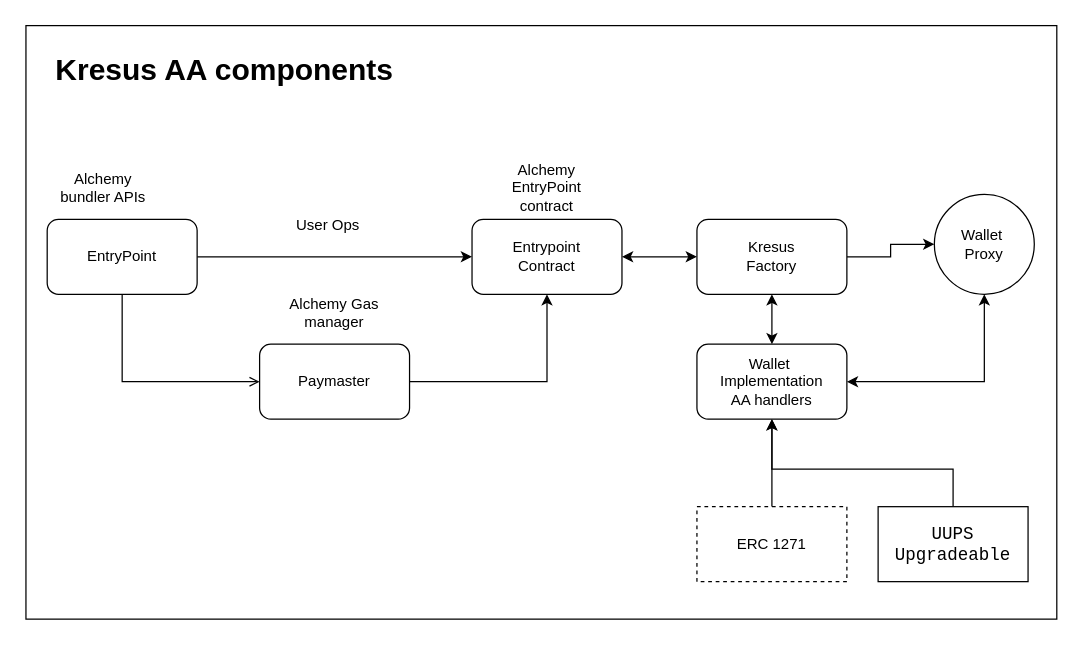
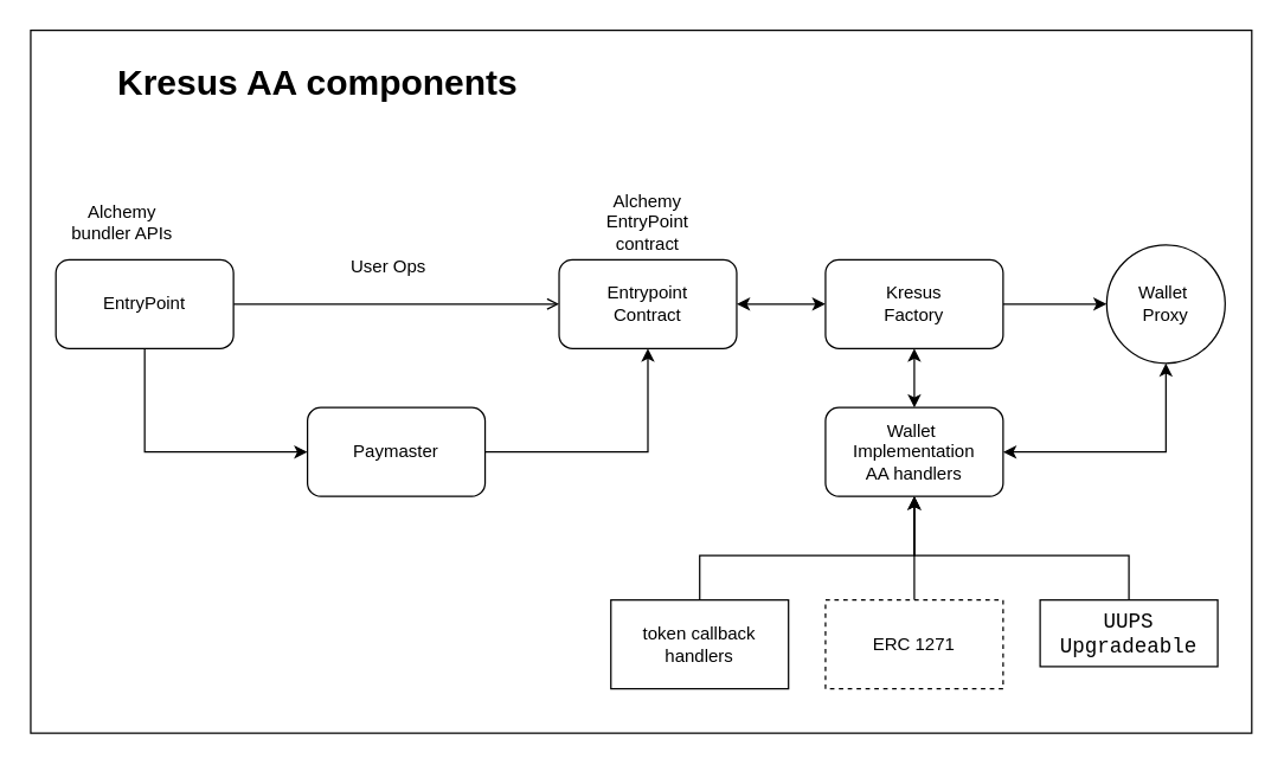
  <mxCell id="0" />
  <mxCell id="1" parent="0" />
  <mxCell id="2" value="" style="rounded=0;whiteSpace=wrap;html=1;" vertex="1" parent="1"><mxGeometry x="20" y="20" width="825" height="475" as="geometry" /></mxCell>
- <mxCell id="3" style="edgeStyle=orthogonalEdgeStyle;rounded=0;orthogonalLoop=1;jettySize=auto;html=1;" edge="1" parent="1" source="5" target="6"><mxGeometry relative="1" as="geometry" /></mxCell>
- <mxCell id="4" style="edgeStyle=orthogonalEdgeStyle;rounded=0;orthogonalLoop=1;jettySize=auto;html=1;entryX=0;entryY=0.5;entryDx=0;entryDy=0;endArrow=open;" edge="1" parent="1" source="5" target="11"><mxGeometry relative="1" as="geometry"><Array as="points"><mxPoint x="97" y="305" /></Array></mxGeometry></mxCell>
+ <mxCell id="3" style="edgeStyle=orthogonalEdgeStyle;rounded=0;orthogonalLoop=1;jettySize=auto;html=1;endArrow=open;" edge="1" parent="1" source="5" target="6"><mxGeometry relative="1" as="geometry" /></mxCell>
+ <mxCell id="4" style="edgeStyle=orthogonalEdgeStyle;rounded=0;orthogonalLoop=1;jettySize=auto;html=1;entryX=0;entryY=0.5;entryDx=0;entryDy=0;" edge="1" parent="1" source="5" target="11"><mxGeometry relative="1" as="geometry"><Array as="points"><mxPoint x="97" y="305" /></Array></mxGeometry></mxCell>
  <mxCell id="5" value="EntryPoint" style="rounded=1;whiteSpace=wrap;html=1;" vertex="1" parent="1"><mxGeometry x="37" y="175" width="120" height="60" as="geometry" /></mxCell>
  <mxCell id="6" value="Entrypoint&lt;div&gt;Contract&lt;/div&gt;" style="rounded=1;whiteSpace=wrap;html=1;" vertex="1" parent="1"><mxGeometry x="377" y="175" width="120" height="60" as="geometry" /></mxCell>
  <mxCell id="7" value="User Ops" style="text;html=1;align=center;verticalAlign=middle;whiteSpace=wrap;rounded=0;" vertex="1" parent="1"><mxGeometry x="217" y="165" width="90" height="30" as="geometry" /></mxCell>
  <mxCell id="8" value="Alchemy bundler APIs" style="text;html=1;align=center;verticalAlign=middle;whiteSpace=wrap;rounded=0;" vertex="1" parent="1"><mxGeometry x="37" y="135" width="90" height="30" as="geometry" /></mxCell>
  <mxCell id="9" value="Alchemy EntryPoint&lt;br&gt;contract" style="text;html=1;align=center;verticalAlign=middle;whiteSpace=wrap;rounded=0;" vertex="1" parent="1"><mxGeometry x="392" y="135" width="90" height="30" as="geometry" /></mxCell>
  <mxCell id="10" style="edgeStyle=orthogonalEdgeStyle;rounded=0;orthogonalLoop=1;jettySize=auto;html=1;entryX=0.5;entryY=1;entryDx=0;entryDy=0;" edge="1" parent="1" source="11" target="6"><mxGeometry relative="1" as="geometry" /></mxCell>
  <mxCell id="11" value="Paymaster" style="rounded=1;whiteSpace=wrap;html=1;" vertex="1" parent="1"><mxGeometry x="207" y="275" width="120" height="60" as="geometry" /></mxCell>
- <mxCell id="12" value="Alchemy Gas manager" style="text;html=1;align=center;verticalAlign=middle;whiteSpace=wrap;rounded=0;" vertex="1" parent="1"><mxGeometry x="222" y="235" width="90" height="30" as="geometry" /></mxCell>
  <mxCell id="13" value="" style="edgeStyle=orthogonalEdgeStyle;rounded=0;orthogonalLoop=1;jettySize=auto;html=1;startArrow=classic;startFill=1;" edge="1" parent="1" source="16" target="6"><mxGeometry relative="1" as="geometry" /></mxCell>
  <mxCell id="14" value="" style="edgeStyle=orthogonalEdgeStyle;rounded=0;orthogonalLoop=1;jettySize=auto;html=1;startArrow=classic;startFill=1;" edge="1" parent="1" source="16" target="18"><mxGeometry relative="1" as="geometry" /></mxCell>
  <mxCell id="15" value="" style="edgeStyle=orthogonalEdgeStyle;rounded=0;orthogonalLoop=1;jettySize=auto;html=1;" edge="1" parent="1" source="16" target="19"><mxGeometry relative="1" as="geometry" /></mxCell>
  <mxCell id="16" value="Kresus&lt;br&gt;Factory" style="rounded=1;whiteSpace=wrap;html=1;" vertex="1" parent="1"><mxGeometry x="557" y="175" width="120" height="60" as="geometry" /></mxCell>
  <mxCell id="17" style="edgeStyle=orthogonalEdgeStyle;rounded=0;orthogonalLoop=1;jettySize=auto;html=1;startArrow=classic;startFill=1;" edge="1" parent="1" source="18" target="19"><mxGeometry relative="1" as="geometry" /></mxCell>
  <mxCell id="18" value="Wallet&amp;nbsp;&lt;br&gt;Implementation&lt;br&gt;AA handlers" style="rounded=1;whiteSpace=wrap;html=1;" vertex="1" parent="1"><mxGeometry x="557" y="275" width="120" height="60" as="geometry" /></mxCell>
- <mxCell id="19" value="Wallet&amp;nbsp;&lt;div&gt;Proxy&lt;/div&gt;" style="ellipse;whiteSpace=wrap;html=1;rounded=1;" vertex="1" parent="1"><mxGeometry x="747" y="155" width="80" height="80" as="geometry" /></mxCell>
- <mxCell id="20" value="&lt;h1 data-sider-select-id=&quot;0070bef6-9d20-45a6-8639-8bb5986b9c1f&quot; style=&quot;margin-top: 0px;&quot;&gt;Kresus AA components&lt;/h1&gt;" style="text;html=1;whiteSpace=wrap;overflow=hidden;rounded=0;" vertex="1" parent="1"><mxGeometry x="42" y="35" width="285" height="50" as="geometry" /></mxCell>
+ <mxCell id="19" value="Wallet&amp;nbsp;&lt;div&gt;Proxy&lt;/div&gt;" style="ellipse;whiteSpace=wrap;html=1;rounded=1;" vertex="1" parent="1"><mxGeometry x="747" y="165" width="80" height="80" as="geometry" /></mxCell>
+ <mxCell id="20" value="&lt;h1 data-sider-select-id=&quot;0070bef6-9d20-45a6-8639-8bb5986b9c1f&quot; style=&quot;margin-top: 0px;&quot;&gt;Kresus AA components&lt;/h1&gt;" style="text;html=1;whiteSpace=wrap;overflow=hidden;rounded=0;" vertex="1" parent="1"><mxGeometry x="77" y="35" width="285" height="50" as="geometry" /></mxCell>
+ <mxCell id="21" style="edgeStyle=orthogonalEdgeStyle;rounded=0;orthogonalLoop=1;jettySize=auto;html=1;" edge="1" parent="1" source="22" target="18"><mxGeometry relative="1" as="geometry"><Array as="points"><mxPoint x="472" y="375" /><mxPoint x="617" y="375" /></Array></mxGeometry></mxCell>
+ <mxCell id="22" value="token callback handlers" style="rounded=0;whiteSpace=wrap;html=1;" vertex="1" parent="1"><mxGeometry x="412" y="405" width="120" height="60" as="geometry" /></mxCell>
  <mxCell id="23" style="edgeStyle=orthogonalEdgeStyle;rounded=0;orthogonalLoop=1;jettySize=auto;html=1;" edge="1" parent="1" source="24" target="18"><mxGeometry relative="1" as="geometry" /></mxCell>
  <mxCell id="24" value="ERC 1271" style="rounded=0;whiteSpace=wrap;html=1;dashed=1;" vertex="1" parent="1"><mxGeometry x="557" y="405" width="120" height="60" as="geometry" /></mxCell>
  <mxCell id="25" style="edgeStyle=orthogonalEdgeStyle;rounded=0;orthogonalLoop=1;jettySize=auto;html=1;entryX=0.5;entryY=1;entryDx=0;entryDy=0;" edge="1" parent="1" source="26" target="18"><mxGeometry relative="1" as="geometry"><Array as="points"><mxPoint x="762" y="375" /><mxPoint x="617" y="375" /></Array></mxGeometry></mxCell>
- <mxCell id="26" value="&lt;span data-sider-select-id=&quot;b8c48507-3014-4c40-be2f-035dc822d5de&quot; style=&quot;font-family: Consolas, &amp;quot;Courier New&amp;quot;, monospace; font-size: 14px; text-align: left; white-space: pre; background-color: rgb(255, 255, 255);&quot;&gt;UUPS&lt;br/&gt;Upgradeable&lt;/span&gt;" style="rounded=0;whiteSpace=wrap;html=1;" vertex="1" parent="1"><mxGeometry x="702" y="405" width="120" height="60" as="geometry" /></mxCell>
+ <mxCell id="26" value="&lt;span data-sider-select-id=&quot;b8c48507-3014-4c40-be2f-035dc822d5de&quot; style=&quot;font-family: Consolas, &amp;quot;Courier New&amp;quot;, monospace; font-size: 14px; text-align: left; white-space: pre; background-color: rgb(255, 255, 255);&quot;&gt;UUPS&lt;br/&gt;Upgradeable&lt;/span&gt;" style="rounded=0;whiteSpace=wrap;html=1;" vertex="1" parent="1"><mxGeometry x="702" y="405" width="120" height="45" as="geometry" /></mxCell>
